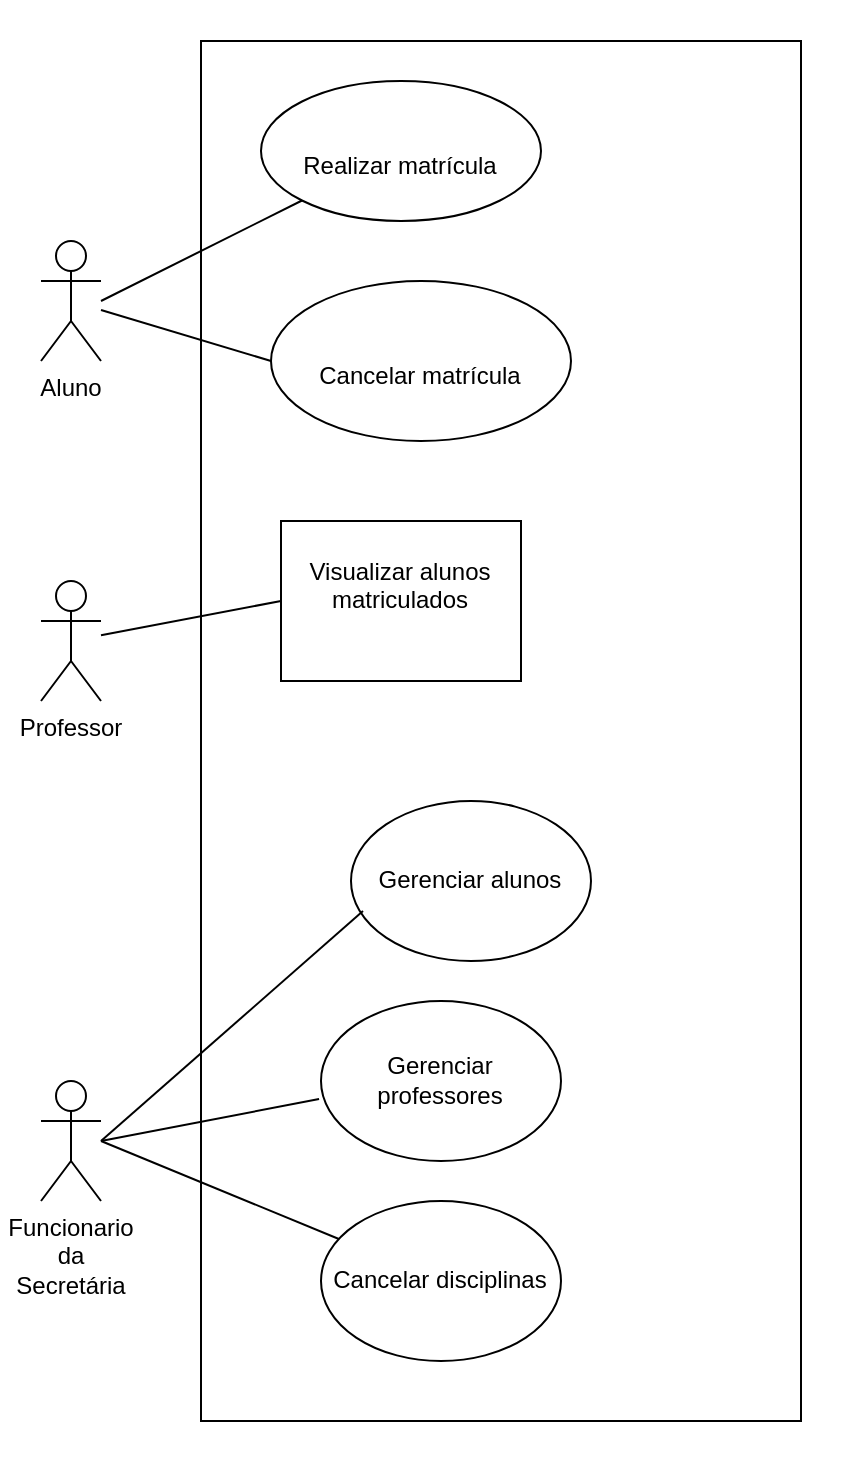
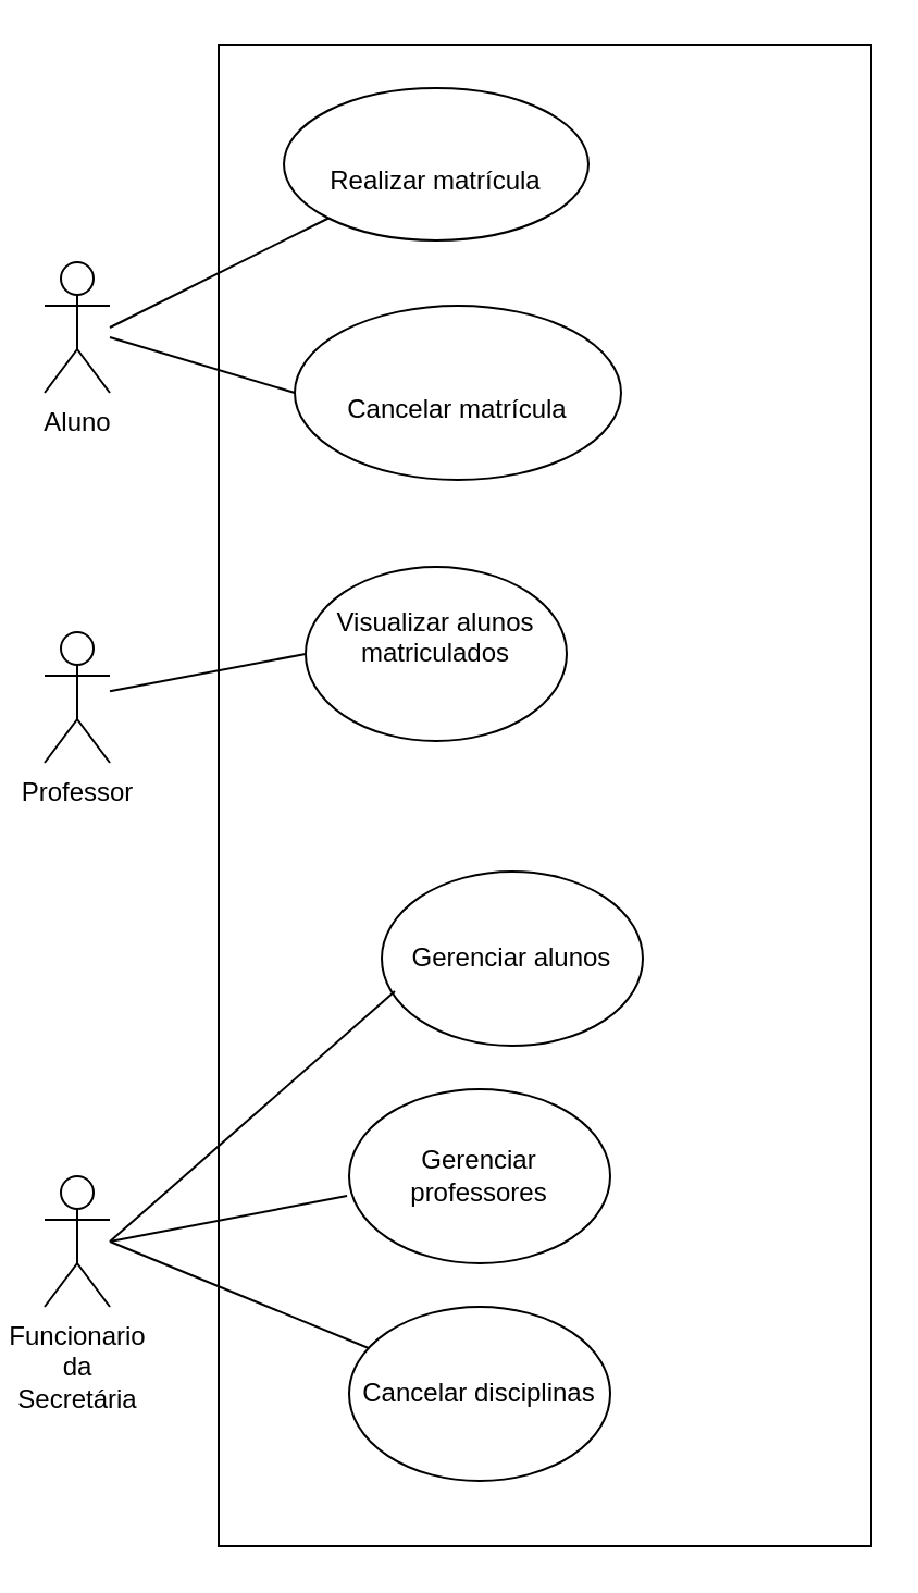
  <mxCell id="0" />
  <mxCell id="1" parent="0" />
  <mxCell id="2" value="Aluno" style="shape=umlActor;verticalLabelPosition=bottom;verticalAlign=top;html=1;outlineConnect=0;" vertex="1" parent="1"><mxGeometry x="20" y="120" width="30" height="60" as="geometry" /></mxCell>
  <mxCell id="3" value="&lt;br&gt;Realizar matrícula" style="ellipse;whiteSpace=wrap;html=1;verticalAlign=middle;align=center;horizontal=1;" vertex="1" parent="1"><mxGeometry x="130" y="40" width="140" height="70" as="geometry" /></mxCell>
  <mxCell id="4" value="" style="endArrow=none;html=1;rounded=0;entryX=0;entryY=1;entryDx=0;entryDy=0;" edge="1" parent="1" target="3"><mxGeometry width="50" height="50" relative="1" as="geometry"><mxPoint x="50" y="150" as="sourcePoint" /><mxPoint x="320" y="60" as="targetPoint" /></mxGeometry></mxCell>
  <mxCell id="5" value="&lt;br&gt;Cancelar matrícula" style="ellipse;whiteSpace=wrap;html=1;verticalAlign=middle;" vertex="1" parent="1"><mxGeometry x="135" y="140" width="150" height="80" as="geometry" /></mxCell>
  <mxCell id="6" value="" style="endArrow=none;html=1;rounded=0;entryX=0;entryY=0.5;entryDx=0;entryDy=0;" edge="1" parent="1" source="2" target="5"><mxGeometry width="50" height="50" relative="1" as="geometry"><mxPoint x="270" y="300" as="sourcePoint" /><mxPoint x="320" y="250" as="targetPoint" /></mxGeometry></mxCell>
  <mxCell id="7" value="Professor" style="shape=umlActor;verticalLabelPosition=bottom;verticalAlign=top;html=1;outlineConnect=0;" vertex="1" parent="1"><mxGeometry x="20" y="290" width="30" height="60" as="geometry" /></mxCell>
- <mxCell id="8" value="Visualizar alunos matriculados&lt;br&gt;&lt;div style=&quot;&quot;&gt;&lt;div style=&quot;&quot;&gt;&lt;br&gt;&lt;/div&gt;&lt;/div&gt;" style="whiteSpace=wrap;html=1;verticalAlign=middle;align=center;rounded=0;" vertex="1" parent="1"><mxGeometry x="140" y="260" width="120" height="80" as="geometry" /></mxCell>
+ <mxCell id="8" value="Visualizar alunos matriculados&lt;br&gt;&lt;div style=&quot;&quot;&gt;&lt;div style=&quot;&quot;&gt;&lt;br&gt;&lt;/div&gt;&lt;/div&gt;" style="ellipse;whiteSpace=wrap;html=1;verticalAlign=middle;align=center;" vertex="1" parent="1"><mxGeometry x="140" y="260" width="120" height="80" as="geometry" /></mxCell>
  <mxCell id="9" value="" style="endArrow=none;html=1;rounded=0;entryX=0;entryY=0.5;entryDx=0;entryDy=0;" edge="1" parent="1" source="7" target="8"><mxGeometry width="50" height="50" relative="1" as="geometry"><mxPoint x="270" y="300" as="sourcePoint" /><mxPoint x="320" y="250" as="targetPoint" /></mxGeometry></mxCell>
  <mxCell id="10" value="Funcionario&lt;br&gt;da&lt;br&gt;Secretária" style="shape=umlActor;verticalLabelPosition=bottom;verticalAlign=top;html=1;outlineConnect=0;" vertex="1" parent="1"><mxGeometry x="20" y="540" width="30" height="60" as="geometry" /></mxCell>
  <mxCell id="11" value="Gerenciar alunos&lt;br&gt;" style="ellipse;whiteSpace=wrap;html=1;" vertex="1" parent="1"><mxGeometry x="175" y="400" width="120" height="80" as="geometry" /></mxCell>
  <mxCell id="12" value="Gerenciar professores" style="ellipse;whiteSpace=wrap;html=1;" vertex="1" parent="1"><mxGeometry x="160" y="500" width="120" height="80" as="geometry" /></mxCell>
  <mxCell id="13" value="Cancelar disciplinas" style="ellipse;whiteSpace=wrap;html=1;" vertex="1" parent="1"><mxGeometry x="160" y="600" width="120" height="80" as="geometry" /></mxCell>
  <mxCell id="14" value="" style="endArrow=none;html=1;rounded=0;entryX=0.05;entryY=0.688;entryDx=0;entryDy=0;entryPerimeter=0;" edge="1" parent="1" target="11"><mxGeometry width="50" height="50" relative="1" as="geometry"><mxPoint x="50" y="570" as="sourcePoint" /><mxPoint x="320" y="420" as="targetPoint" /></mxGeometry></mxCell>
  <mxCell id="15" value="" style="endArrow=none;html=1;rounded=0;entryX=-0.008;entryY=0.613;entryDx=0;entryDy=0;entryPerimeter=0;" edge="1" parent="1" target="12"><mxGeometry width="50" height="50" relative="1" as="geometry"><mxPoint x="50" y="570" as="sourcePoint" /><mxPoint x="320" y="420" as="targetPoint" /></mxGeometry></mxCell>
  <mxCell id="16" value="" style="endArrow=none;html=1;rounded=0;" edge="1" parent="1" target="13"><mxGeometry width="50" height="50" relative="1" as="geometry"><mxPoint x="50" y="570" as="sourcePoint" /><mxPoint x="320" y="420" as="targetPoint" /></mxGeometry></mxCell>
  <mxCell id="17" value="" style="rounded=0;whiteSpace=wrap;html=1;fillColor=none;" vertex="1" parent="1"><mxGeometry x="100" y="20" width="300" height="690" as="geometry" /></mxCell>
